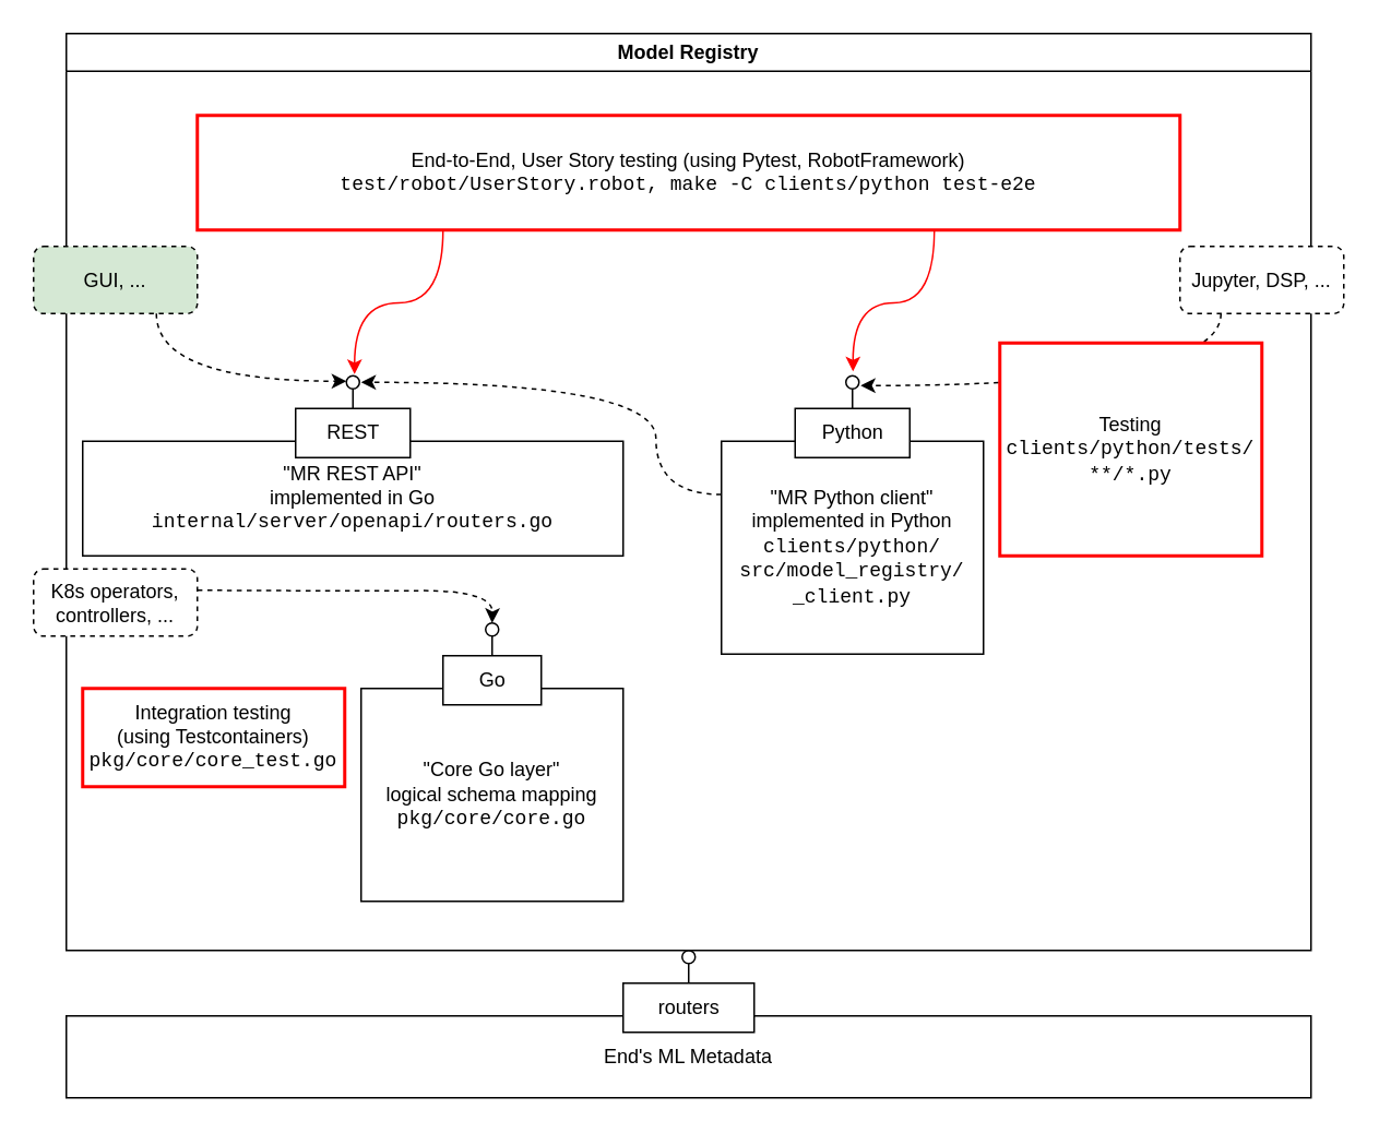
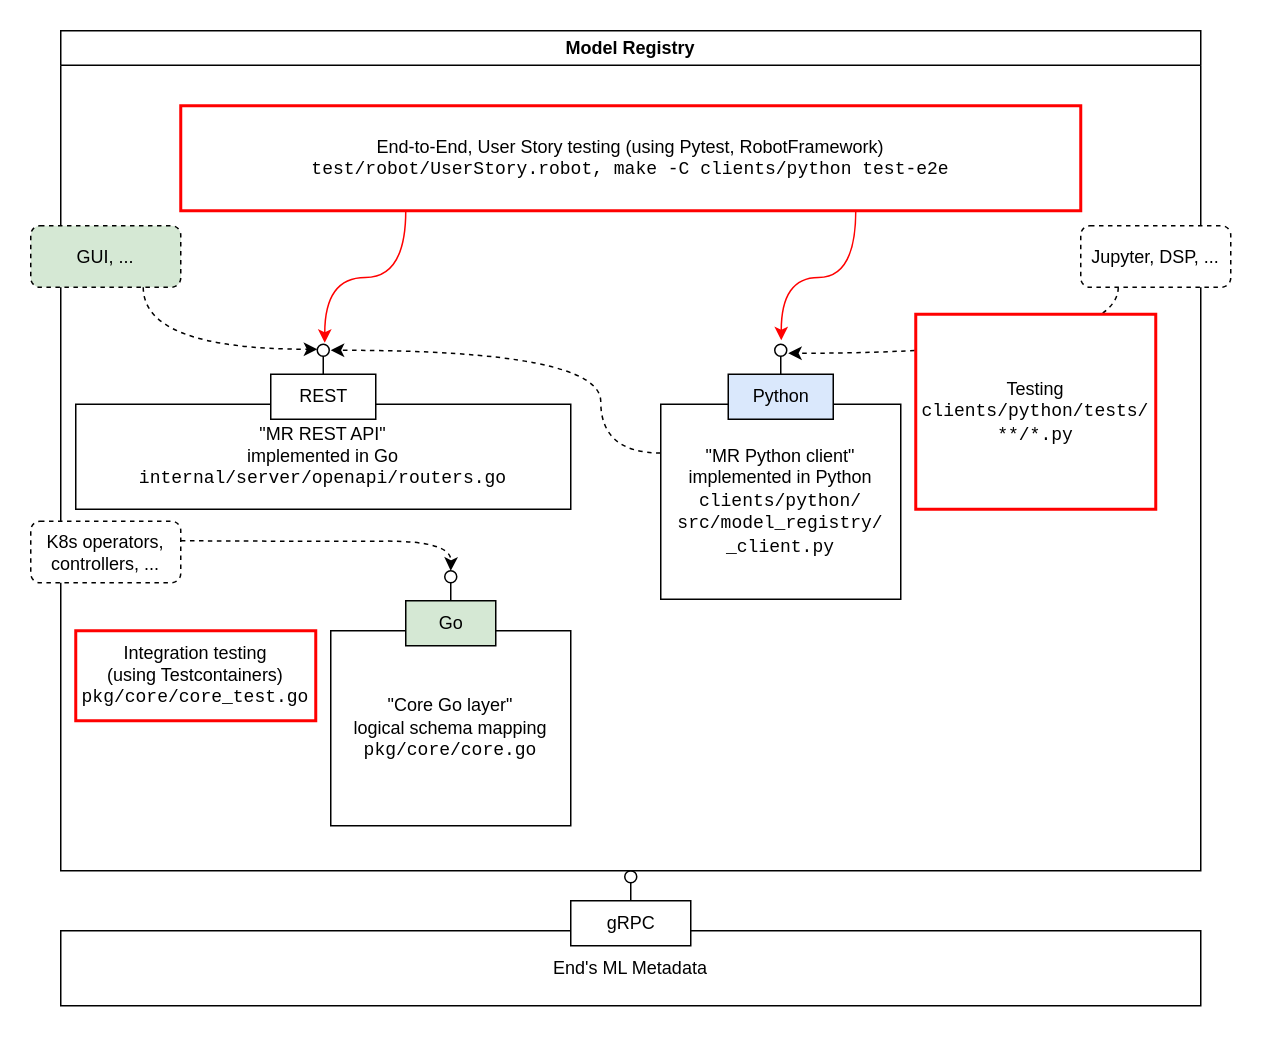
  <mxCell id="0" />
  <mxCell id="1" parent="0" />
  <mxCell id="2" value="End's ML Metadata" style="rounded=0;whiteSpace=wrap;html=1;" parent="1" vertex="1"><mxGeometry x="40" y="620" width="760" height="50" as="geometry" /></mxCell>
- <mxCell id="3" value="routers" style="html=1;rounded=0;" parent="1" vertex="1"><mxGeometry x="380" y="600" width="80" height="30" as="geometry" /></mxCell>
+ <mxCell id="3" value="gRPC" style="html=1;rounded=0;" parent="1" vertex="1"><mxGeometry x="380" y="600" width="80" height="30" as="geometry" /></mxCell>
  <mxCell id="4" value="" style="endArrow=none;html=1;rounded=0;align=center;verticalAlign=top;endFill=0;labelBackgroundColor=none;endSize=2;" parent="1" source="3" target="5" edge="1"><mxGeometry relative="1" as="geometry" /></mxCell>
  <mxCell id="5" value="" style="ellipse;html=1;fontSize=11;align=center;fillColor=none;points=[];aspect=fixed;resizable=0;verticalAlign=bottom;labelPosition=center;verticalLabelPosition=top;flipH=1;" parent="1" vertex="1"><mxGeometry x="416" y="580" width="8" height="8" as="geometry" /></mxCell>
  <mxCell id="6" value="&quot;Core Go layer&quot;&lt;br&gt;logical schema mapping&lt;br&gt;&lt;font face=&quot;Courier New&quot;&gt;pkg/core/core.go&lt;/font&gt;" style="rounded=0;whiteSpace=wrap;html=1;" parent="1" vertex="1"><mxGeometry x="220" y="420" width="160" height="130" as="geometry" /></mxCell>
  <mxCell id="7" value="Integration testing&lt;br&gt;(using Testcontainers)&lt;br&gt;&lt;font face=&quot;Courier New&quot;&gt;pkg/core/core_test.go&lt;/font&gt;" style="rounded=0;whiteSpace=wrap;html=1;strokeWidth=2;strokeColor=#ff0000;" parent="1" vertex="1"><mxGeometry x="50" y="420" width="160" height="60" as="geometry" /></mxCell>
  <mxCell id="8" value="&quot;MR REST API&quot;&lt;br&gt;implemented in Go&lt;br&gt;&lt;font face=&quot;Courier New&quot;&gt;internal/server/openapi/routers.go&lt;/font&gt;" style="rounded=0;whiteSpace=wrap;html=1;" parent="1" vertex="1"><mxGeometry x="50" y="269" width="330" height="70" as="geometry" /></mxCell>
  <mxCell id="9" value="REST" style="html=1;rounded=0;" parent="1" vertex="1"><mxGeometry x="180" y="249" width="70" height="30" as="geometry" /></mxCell>
  <mxCell id="10" value="" style="endArrow=none;html=1;rounded=0;align=center;verticalAlign=top;endFill=0;labelBackgroundColor=none;endSize=2;" parent="1" source="9" target="11" edge="1"><mxGeometry relative="1" as="geometry" /></mxCell>
  <mxCell id="11" value="" style="ellipse;html=1;fontSize=11;align=center;fillColor=none;points=[];aspect=fixed;resizable=0;verticalAlign=bottom;labelPosition=center;verticalLabelPosition=top;flipH=1;" parent="1" vertex="1"><mxGeometry x="211" y="229" width="8" height="8" as="geometry" /></mxCell>
  <mxCell id="12" value="End-to-End, User Story testing (using Pytest, RobotFramework)&lt;br&gt;&lt;font face=&quot;Courier New&quot;&gt;test/robot/UserStory.robot, make -C clients/python test-e2e&lt;/font&gt;" style="rounded=0;whiteSpace=wrap;html=1;strokeWidth=2;strokeColor=#ff0000;" parent="1" vertex="1"><mxGeometry x="120" y="70" width="600" height="70" as="geometry" /></mxCell>
- <mxCell id="13" value="Go" style="html=1;rounded=0;" parent="1" vertex="1"><mxGeometry x="270" y="400" width="60" height="30" as="geometry" /></mxCell>
+ <mxCell id="13" value="Go" style="html=1;rounded=0;fillColor=#d5e8d4;" parent="1" vertex="1"><mxGeometry x="270" y="400" width="60" height="30" as="geometry" /></mxCell>
  <mxCell id="14" value="" style="endArrow=none;html=1;rounded=0;align=center;verticalAlign=top;endFill=0;labelBackgroundColor=none;endSize=2;" parent="1" source="13" target="15" edge="1"><mxGeometry relative="1" as="geometry" /></mxCell>
  <mxCell id="15" value="" style="ellipse;html=1;fontSize=11;align=center;fillColor=none;points=[];aspect=fixed;resizable=0;verticalAlign=bottom;labelPosition=center;verticalLabelPosition=top;flipH=1;" parent="1" vertex="1"><mxGeometry x="296" y="380" width="8" height="8" as="geometry" /></mxCell>
  <mxCell id="16" style="edgeStyle=orthogonalEdgeStyle;curved=1;rounded=0;orthogonalLoop=1;jettySize=auto;html=1;exitX=0.25;exitY=1;exitDx=0;exitDy=0;entryX=0.375;entryY=-0.125;entryDx=0;entryDy=0;entryPerimeter=0;elbow=vertical;strokeColor=#ff0000;strokeWidth=1;" parent="1" source="12" target="11" edge="1"><mxGeometry relative="1" as="geometry" /></mxCell>
  <mxCell id="17" value="Model Registry" style="swimlane;whiteSpace=wrap;html=1;" parent="1" vertex="1"><mxGeometry x="40" y="20" width="760" height="560" as="geometry"><mxRectangle x="40" y="57" width="130" height="30" as="alternateBounds" /></mxGeometry></mxCell>
  <mxCell id="18" value="GUI, ..." style="rounded=1;whiteSpace=wrap;html=1;dashed=1;fillColor=#d5e8d4;" parent="17" vertex="1"><mxGeometry x="-20" y="130" width="100" height="41" as="geometry" /></mxCell>
  <mxCell id="19" value="" style="endArrow=none;html=1;rounded=0;align=center;verticalAlign=top;endFill=0;labelBackgroundColor=none;endSize=2;" parent="17" source="25" target="20" edge="1"><mxGeometry relative="1" as="geometry" /></mxCell>
  <mxCell id="20" value="" style="ellipse;html=1;fontSize=11;align=center;fillColor=none;points=[];aspect=fixed;resizable=0;verticalAlign=bottom;labelPosition=center;verticalLabelPosition=top;flipH=1;" parent="17" vertex="1"><mxGeometry x="476" y="209" width="8" height="8" as="geometry" /></mxCell>
  <mxCell id="21" style="edgeStyle=orthogonalEdgeStyle;curved=1;rounded=0;orthogonalLoop=1;jettySize=auto;html=1;exitX=0.25;exitY=1;exitDx=0;exitDy=0;entryX=-0.125;entryY=0.75;entryDx=0;entryDy=0;entryPerimeter=0;dashed=1;" parent="17" source="22" target="20" edge="1"><mxGeometry relative="1" as="geometry" /></mxCell>
  <mxCell id="22" value="Jupyter, DSP, ..." style="rounded=1;whiteSpace=wrap;html=1;dashed=1;" parent="17" vertex="1"><mxGeometry x="680" y="130" width="100" height="41" as="geometry" /></mxCell>
  <mxCell id="23" value="Testing&lt;br&gt;&lt;font face=&quot;Courier New&quot;&gt;clients/python/tests/&lt;br&gt;**/*.py&lt;/font&gt;" style="rounded=0;whiteSpace=wrap;html=1;strokeWidth=2;strokeColor=#ff0000;" parent="17" vertex="1"><mxGeometry x="570" y="189" width="160" height="130" as="geometry" /></mxCell>
  <mxCell id="24" value="&quot;MR Python client&quot;&lt;br&gt;implemented in Python&lt;br&gt;&lt;font face=&quot;Courier New&quot;&gt;clients/python/&lt;br&gt;src/model_registry/&lt;br&gt;_client.py&lt;/font&gt;" style="rounded=0;whiteSpace=wrap;html=1;" parent="17" vertex="1"><mxGeometry x="400" y="249" width="160" height="130" as="geometry" /></mxCell>
- <mxCell id="25" value="Python" style="html=1;rounded=0;" parent="17" vertex="1"><mxGeometry x="445" y="229" width="70" height="30" as="geometry" /></mxCell>
+ <mxCell id="25" value="Python" style="html=1;rounded=0;fillColor=#dae8fc;" parent="17" vertex="1"><mxGeometry x="445" y="229" width="70" height="30" as="geometry" /></mxCell>
  <mxCell id="26" style="edgeStyle=orthogonalEdgeStyle;curved=1;rounded=0;orthogonalLoop=1;jettySize=auto;html=1;dashed=1;" edge="1" parent="1"><mxGeometry relative="1" as="geometry"><mxPoint x="120" y="360" as="sourcePoint" /><mxPoint x="300" y="380" as="targetPoint" /></mxGeometry></mxCell>
  <mxCell id="27" value="K8s operators, controllers, ..." style="rounded=1;whiteSpace=wrap;html=1;dashed=1;" parent="1" vertex="1"><mxGeometry x="20" y="347" width="100" height="41" as="geometry" /></mxCell>
  <mxCell id="28" style="edgeStyle=orthogonalEdgeStyle;curved=1;rounded=0;orthogonalLoop=1;jettySize=auto;html=1;dashed=1;exitX=0.75;exitY=1;exitDx=0;exitDy=0;entryX=1;entryY=0.417;entryDx=0;entryDy=0;entryPerimeter=0;" edge="1" parent="1" source="18" target="11"><mxGeometry relative="1" as="geometry"><mxPoint x="130" y="370" as="sourcePoint" /><mxPoint x="310" y="390" as="targetPoint" /></mxGeometry></mxCell>
  <mxCell id="29" style="edgeStyle=orthogonalEdgeStyle;curved=1;rounded=0;orthogonalLoop=1;jettySize=auto;html=1;exitX=0;exitY=0.25;exitDx=0;exitDy=0;entryX=-0.125;entryY=0.5;entryDx=0;entryDy=0;entryPerimeter=0;dashed=1;" edge="1" parent="1" source="24" target="11"><mxGeometry relative="1" as="geometry"><Array as="points"><mxPoint x="400" y="302" /><mxPoint x="400" y="233" /></Array></mxGeometry></mxCell>
  <mxCell id="30" style="edgeStyle=orthogonalEdgeStyle;curved=1;rounded=0;orthogonalLoop=1;jettySize=auto;html=1;exitX=0.75;exitY=1;exitDx=0;exitDy=0;elbow=vertical;strokeColor=#ff0000;strokeWidth=1;entryX=0.458;entryY=-0.333;entryDx=0;entryDy=0;entryPerimeter=0;" edge="1" parent="1" source="12" target="20"><mxGeometry relative="1" as="geometry"><mxPoint x="280" y="150" as="sourcePoint" /><mxPoint x="520" y="220" as="targetPoint" /></mxGeometry></mxCell>
